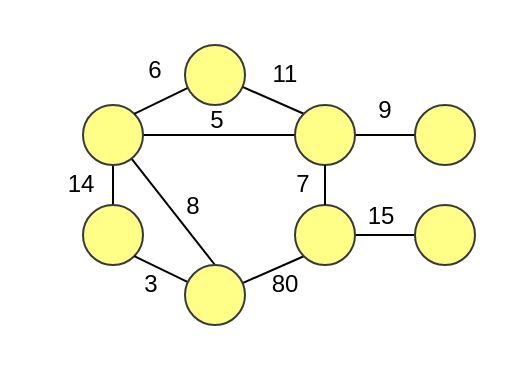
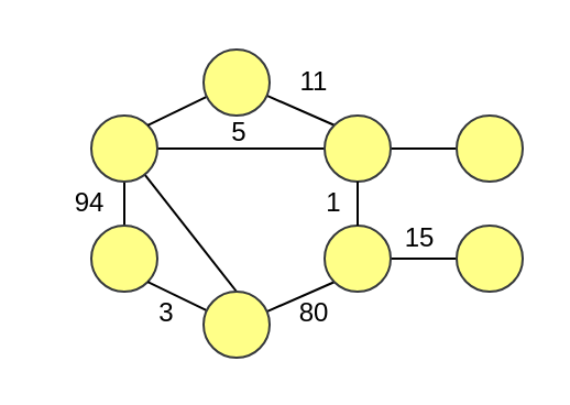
  <mxCell id="0" />
  <mxCell id="1" parent="0" />
  <mxCell id="2" value="" style="rounded=0;orthogonalLoop=1;jettySize=auto;html=1;entryX=0;entryY=0.5;entryDx=0;entryDy=0;endArrow=none;endFill=0;" edge="1" parent="1" source="5" target="11"><mxGeometry relative="1" as="geometry" /></mxCell>
  <mxCell id="3" value="" style="rounded=0;orthogonalLoop=1;jettySize=auto;html=1;entryX=0;entryY=0.5;entryDx=0;entryDy=0;endArrow=none;endFill=0;" edge="1" parent="1" source="5" target="10"><mxGeometry relative="1" as="geometry" /></mxCell>
  <mxCell id="4" style="rounded=0;orthogonalLoop=1;jettySize=auto;html=1;entryX=0;entryY=0.5;entryDx=0;entryDy=0;endArrow=none;endFill=0;" edge="1" parent="1" source="5" target="14"><mxGeometry relative="1" as="geometry" /></mxCell>
  <mxCell id="5" value="" style="ellipse;whiteSpace=wrap;html=1;aspect=fixed;fillColor=#ffff88;strokeColor=#36393d;" vertex="1" parent="1"><mxGeometry x="41" y="52" width="30" height="30" as="geometry" /></mxCell>
  <mxCell id="6" style="rounded=0;orthogonalLoop=1;jettySize=auto;html=1;entryX=1;entryY=0;entryDx=0;entryDy=0;endArrow=none;endFill=0;" edge="1" parent="1" source="8" target="5"><mxGeometry relative="1" as="geometry" /></mxCell>
  <mxCell id="7" style="rounded=0;orthogonalLoop=1;jettySize=auto;html=1;entryX=0;entryY=0;entryDx=0;entryDy=0;endArrow=none;endFill=0;" edge="1" parent="1" source="8" target="10"><mxGeometry relative="1" as="geometry" /></mxCell>
  <mxCell id="8" value="" style="ellipse;whiteSpace=wrap;html=1;aspect=fixed;fillColor=#ffff88;strokeColor=#36393d;" vertex="1" parent="1"><mxGeometry x="92" y="22" width="30" height="30" as="geometry" /></mxCell>
  <mxCell id="9" style="rounded=0;orthogonalLoop=1;jettySize=auto;html=1;entryX=0;entryY=0.5;entryDx=0;entryDy=0;endArrow=none;endFill=0;" edge="1" parent="1" source="10" target="18"><mxGeometry relative="1" as="geometry" /></mxCell>
  <mxCell id="10" value="" style="ellipse;whiteSpace=wrap;html=1;aspect=fixed;fillColor=#ffff88;strokeColor=#36393d;" vertex="1" parent="1"><mxGeometry x="147" y="52" width="30" height="30" as="geometry" /></mxCell>
  <mxCell id="11" value="" style="ellipse;whiteSpace=wrap;html=1;aspect=fixed;direction=south;flipH=1;flipV=1;fillColor=#ffff88;strokeColor=#36393d;" vertex="1" parent="1"><mxGeometry x="41" y="102" width="30" height="30" as="geometry" /></mxCell>
  <mxCell id="12" style="rounded=0;orthogonalLoop=1;jettySize=auto;html=1;entryX=1;entryY=0;entryDx=0;entryDy=0;endArrow=none;endFill=0;" edge="1" parent="1" source="14" target="11"><mxGeometry relative="1" as="geometry" /></mxCell>
  <mxCell id="13" style="rounded=0;orthogonalLoop=1;jettySize=auto;html=1;entryX=1;entryY=1;entryDx=0;entryDy=0;endArrow=none;endFill=0;" edge="1" parent="1" source="14" target="16"><mxGeometry relative="1" as="geometry" /></mxCell>
  <mxCell id="14" value="" style="ellipse;whiteSpace=wrap;html=1;aspect=fixed;direction=south;flipH=1;flipV=1;fillColor=#ffff88;strokeColor=#36393d;" vertex="1" parent="1"><mxGeometry x="92" y="132" width="30" height="30" as="geometry" /></mxCell>
  <mxCell id="15" style="rounded=0;orthogonalLoop=1;jettySize=auto;html=1;entryX=0.5;entryY=1;entryDx=0;entryDy=0;endArrow=none;endFill=0;" edge="1" parent="1" source="16" target="19"><mxGeometry relative="1" as="geometry" /></mxCell>
  <mxCell id="16" value="" style="ellipse;whiteSpace=wrap;html=1;aspect=fixed;direction=south;flipH=1;flipV=1;fillColor=#ffff88;strokeColor=#36393d;" vertex="1" parent="1"><mxGeometry x="147" y="102" width="30" height="30" as="geometry" /></mxCell>
  <mxCell id="17" value="" style="rounded=0;orthogonalLoop=1;jettySize=auto;html=1;entryX=0;entryY=0.5;entryDx=0;entryDy=0;endArrow=none;endFill=0;exitX=0.5;exitY=1;exitDx=0;exitDy=0;" edge="1" parent="1" source="10" target="16"><mxGeometry relative="1" as="geometry"><mxPoint x="161.79" y="82" as="sourcePoint" /><mxPoint x="161.79" y="102" as="targetPoint" /></mxGeometry></mxCell>
  <mxCell id="18" value="" style="ellipse;whiteSpace=wrap;html=1;aspect=fixed;fillColor=#ffff88;strokeColor=#36393d;" vertex="1" parent="1"><mxGeometry x="207" y="52" width="30" height="30" as="geometry" /></mxCell>
  <mxCell id="19" value="" style="ellipse;whiteSpace=wrap;html=1;aspect=fixed;direction=south;flipH=1;flipV=1;fillColor=#ffff88;strokeColor=#36393d;" vertex="1" parent="1"><mxGeometry x="207" y="102" width="30" height="30" as="geometry" /></mxCell>
- <mxCell id="20" value="6" style="text;html=1;align=center;verticalAlign=middle;resizable=0;points=[];autosize=1;strokeColor=none;fillColor=none;" vertex="1" parent="1"><mxGeometry x="62" y="20" width="30" height="30" as="geometry" /></mxCell>
  <mxCell id="21" value="11" style="text;html=1;align=center;verticalAlign=middle;resizable=0;points=[];autosize=1;strokeColor=none;fillColor=none;" vertex="1" parent="1"><mxGeometry x="122" y="22" width="40" height="30" as="geometry" /></mxCell>
- <mxCell id="22" value="9" style="text;html=1;align=center;verticalAlign=middle;resizable=0;points=[];autosize=1;strokeColor=none;fillColor=none;" vertex="1" parent="1"><mxGeometry x="177" y="40" width="30" height="30" as="geometry" /></mxCell>
  <mxCell id="23" value="5" style="text;html=1;align=center;verticalAlign=middle;resizable=0;points=[];autosize=1;strokeColor=none;fillColor=none;" vertex="1" parent="1"><mxGeometry x="93" y="45" width="30" height="30" as="geometry" /></mxCell>
- <mxCell id="24" value="8" style="text;html=1;align=center;verticalAlign=middle;resizable=0;points=[];autosize=1;strokeColor=none;fillColor=none;" vertex="1" parent="1"><mxGeometry x="81" y="88" width="30" height="30" as="geometry" /></mxCell>
- <mxCell id="25" value="7" style="text;html=1;align=center;verticalAlign=middle;resizable=0;points=[];autosize=1;strokeColor=none;fillColor=none;" vertex="1" parent="1"><mxGeometry x="136" y="77" width="30" height="30" as="geometry" /></mxCell>
+ <mxCell id="25" value="1" style="text;html=1;align=center;verticalAlign=middle;resizable=0;points=[];autosize=1;strokeColor=none;fillColor=none;" vertex="1" parent="1"><mxGeometry x="136" y="77" width="30" height="30" as="geometry" /></mxCell>
  <mxCell id="26" value="15" style="text;html=1;align=center;verticalAlign=middle;resizable=0;points=[];autosize=1;strokeColor=none;fillColor=none;" vertex="1" parent="1"><mxGeometry x="170" y="93" width="40" height="30" as="geometry" /></mxCell>
  <mxCell id="27" value="80" style="text;html=1;align=center;verticalAlign=middle;resizable=0;points=[];autosize=1;strokeColor=none;fillColor=none;" vertex="1" parent="1"><mxGeometry x="122" y="127" width="40" height="30" as="geometry" /></mxCell>
  <mxCell id="28" value="3" style="text;html=1;align=center;verticalAlign=middle;resizable=0;points=[];autosize=1;strokeColor=none;fillColor=none;" vertex="1" parent="1"><mxGeometry x="60" y="127" width="30" height="30" as="geometry" /></mxCell>
- <mxCell id="29" value="14" style="text;html=1;align=center;verticalAlign=middle;resizable=0;points=[];autosize=1;strokeColor=none;fillColor=none;" vertex="1" parent="1"><mxGeometry x="20" y="77" width="40" height="30" as="geometry" /></mxCell>
+ <mxCell id="29" value="94" style="text;html=1;align=center;verticalAlign=middle;resizable=0;points=[];autosize=1;strokeColor=none;fillColor=none;" vertex="1" parent="1"><mxGeometry x="20" y="77" width="40" height="30" as="geometry" /></mxCell>
